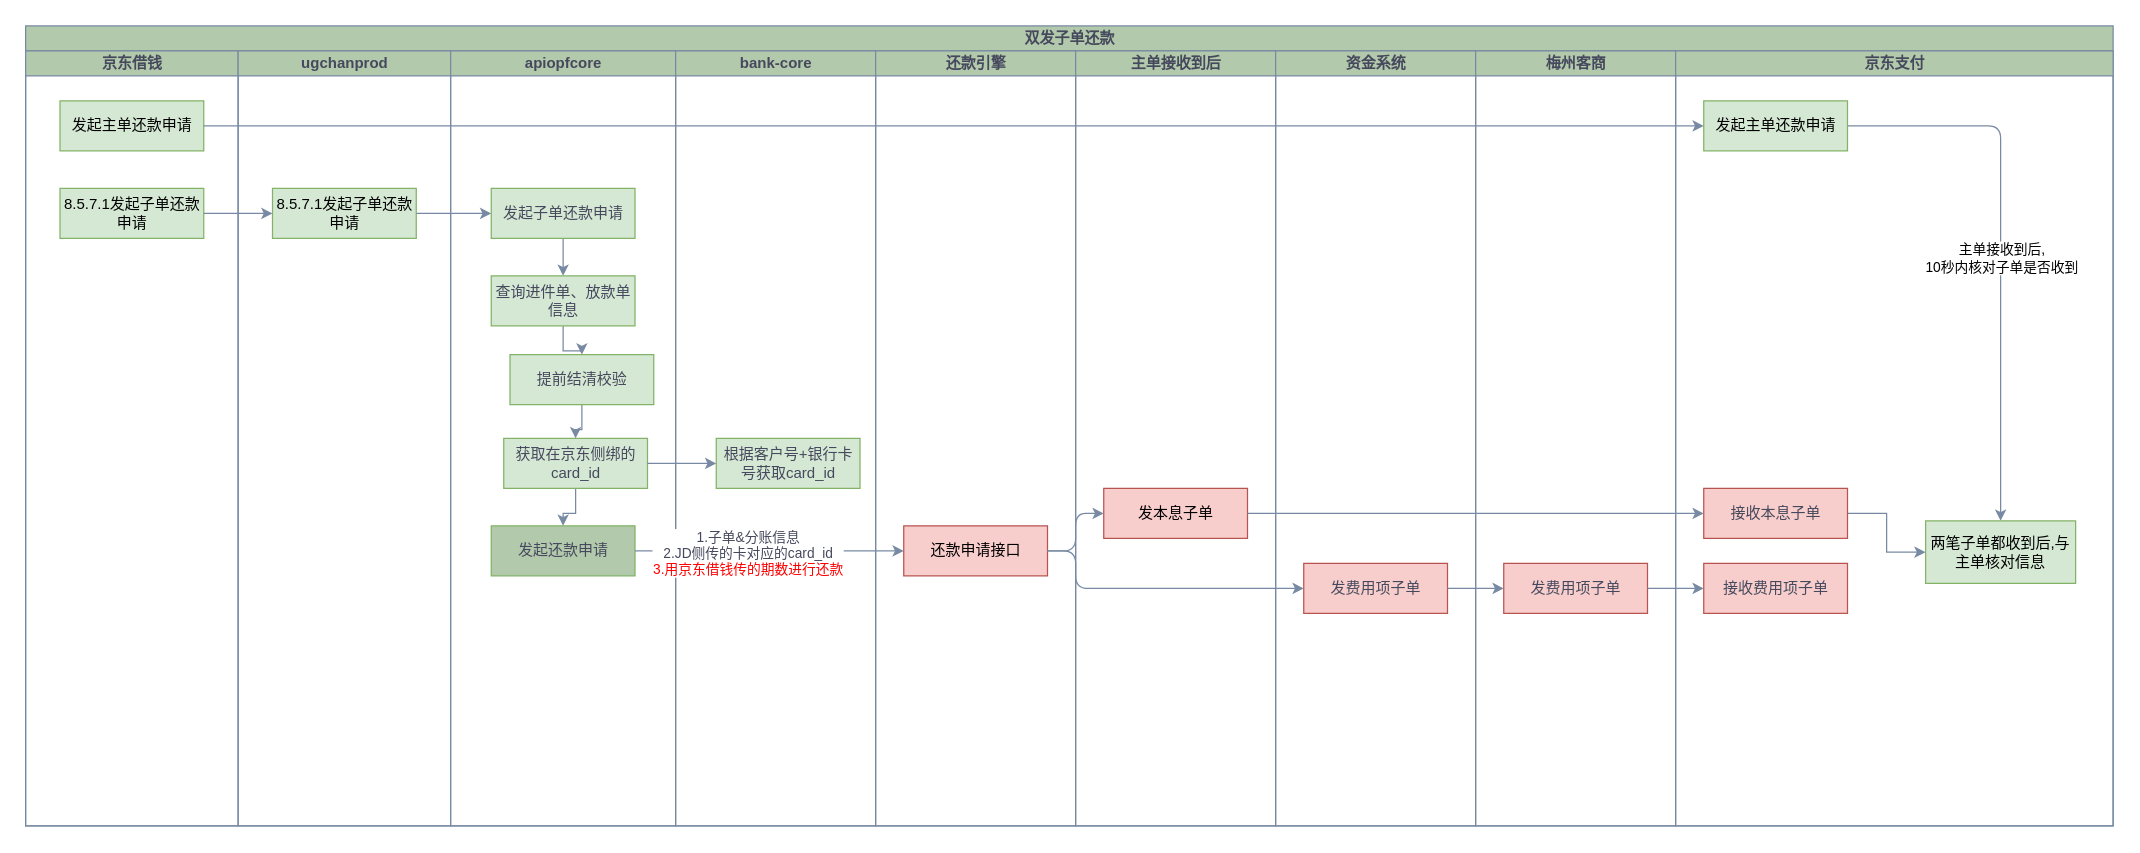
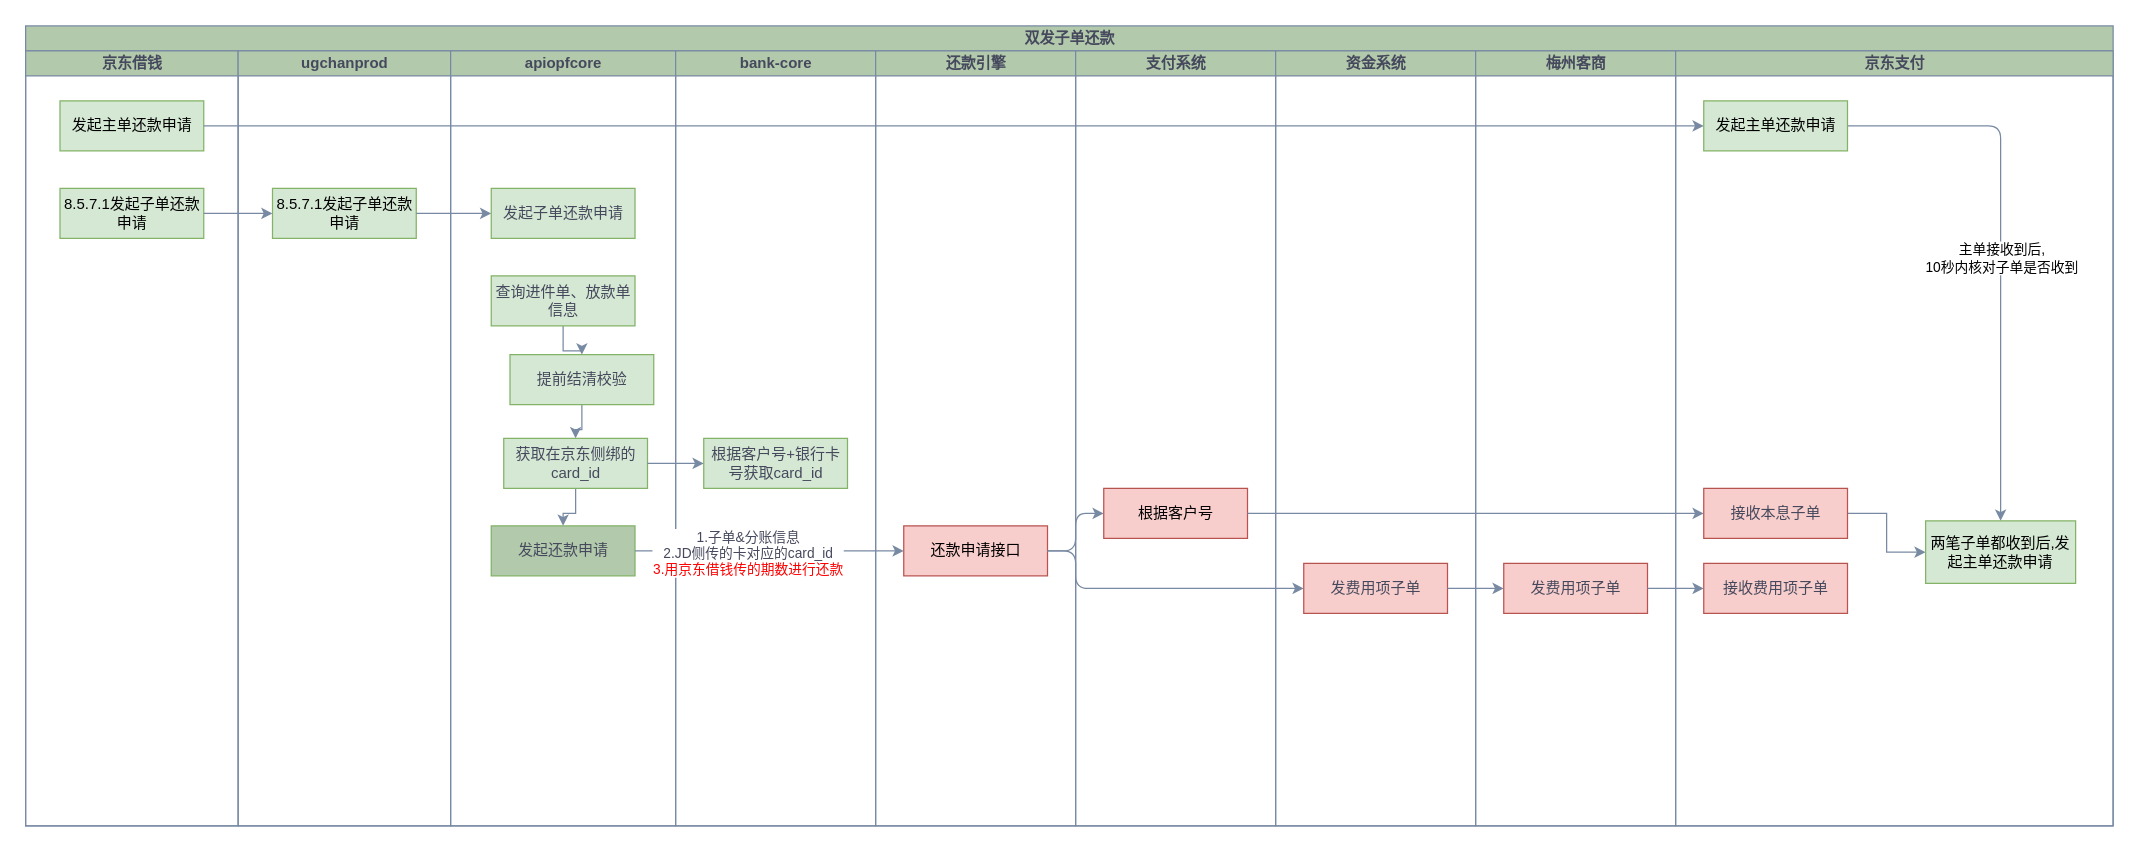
  <mxCell id="0" />
  <mxCell id="1" parent="0" />
  <mxCell id="2" value="双发子单还款" style="swimlane;childLayout=stackLayout;resizeParent=1;resizeParentMax=0;startSize=20;html=1;labelBackgroundColor=none;fillColor=#B2C9AB;strokeColor=#788AA3;fontColor=#46495D;" vertex="1" parent="1"><mxGeometry x="20" y="20" width="1670" height="640" as="geometry" /></mxCell>
  <mxCell id="3" value="京东借钱" style="swimlane;startSize=20;html=1;labelBackgroundColor=none;fillColor=#B2C9AB;strokeColor=#788AA3;fontColor=#46495D;" vertex="1" parent="2"><mxGeometry y="20" width="170" height="620" as="geometry" /></mxCell>
  <mxCell id="4" value="8.5.7.1发起子单还款申请" style="rounded=0;whiteSpace=wrap;html=1;fillColor=#d5e8d4;strokeColor=#82b366;" vertex="1" parent="3"><mxGeometry x="27.5" y="110" width="115" height="40" as="geometry" /></mxCell>
  <mxCell id="5" value="发起主单还款申请" style="rounded=0;whiteSpace=wrap;html=1;fillColor=#d5e8d4;strokeColor=#82b366;" vertex="1" parent="3"><mxGeometry x="27.5" y="40" width="115" height="40" as="geometry" /></mxCell>
  <mxCell id="6" value="ugchanprod" style="swimlane;startSize=20;html=1;labelBackgroundColor=none;fillColor=#B2C9AB;strokeColor=#788AA3;fontColor=#46495D;" vertex="1" parent="2"><mxGeometry x="170" y="20" width="170" height="620" as="geometry" /></mxCell>
  <mxCell id="7" value="8.5.7.1发起子单还款申请" style="rounded=0;whiteSpace=wrap;html=1;fillColor=#d5e8d4;strokeColor=#82b366;" vertex="1" parent="6"><mxGeometry x="27.5" y="110" width="115" height="40" as="geometry" /></mxCell>
  <mxCell id="8" value="apiopfcore" style="swimlane;startSize=20;html=1;labelBackgroundColor=none;fillColor=#B2C9AB;strokeColor=#788AA3;fontColor=#46495D;" vertex="1" parent="2"><mxGeometry x="340" y="20" width="180" height="620" as="geometry" /></mxCell>
- <mxCell id="9" value="" style="edgeStyle=orthogonalEdgeStyle;rounded=0;orthogonalLoop=1;jettySize=auto;html=1;strokeColor=#788AA3;fontColor=#46495D;fillColor=#B2C9AB;" edge="1" parent="8" source="10" target="12"><mxGeometry relative="1" as="geometry" /></mxCell>
  <mxCell id="10" value="发起子单还款申请" style="rounded=0;whiteSpace=wrap;html=1;fillColor=#d5e8d4;strokeColor=#82b366;fontColor=#46495D;" vertex="1" parent="8"><mxGeometry x="32.5" y="110" width="115" height="40" as="geometry" /></mxCell>
  <mxCell id="11" style="edgeStyle=orthogonalEdgeStyle;rounded=0;orthogonalLoop=1;jettySize=auto;html=1;entryX=0.5;entryY=0;entryDx=0;entryDy=0;strokeColor=#788AA3;fontColor=#46495D;fillColor=#B2C9AB;" edge="1" parent="8" source="12" target="16"><mxGeometry relative="1" as="geometry" /></mxCell>
  <mxCell id="12" value="查询进件单、放款单信息" style="rounded=0;whiteSpace=wrap;html=1;fillColor=#d5e8d4;strokeColor=#82b366;fontColor=#46495D;" vertex="1" parent="8"><mxGeometry x="32.5" y="180" width="115" height="40" as="geometry" /></mxCell>
  <mxCell id="13" style="edgeStyle=orthogonalEdgeStyle;rounded=0;orthogonalLoop=1;jettySize=auto;html=1;entryX=0.5;entryY=0;entryDx=0;entryDy=0;strokeColor=#788AA3;fontColor=#46495D;fillColor=#B2C9AB;" edge="1" parent="8" source="14" target="17"><mxGeometry relative="1" as="geometry" /></mxCell>
  <mxCell id="14" value="获取在京东侧绑的card_id" style="rounded=0;whiteSpace=wrap;html=1;fillColor=#d5e8d4;strokeColor=#82b366;fontColor=#46495D;" vertex="1" parent="8"><mxGeometry x="42.5" y="310" width="115" height="40" as="geometry" /></mxCell>
  <mxCell id="15" style="edgeStyle=orthogonalEdgeStyle;rounded=0;orthogonalLoop=1;jettySize=auto;html=1;entryX=0.5;entryY=0;entryDx=0;entryDy=0;strokeColor=#788AA3;fontColor=#46495D;fillColor=#B2C9AB;" edge="1" parent="8" source="16" target="14"><mxGeometry relative="1" as="geometry" /></mxCell>
  <mxCell id="16" value="提前结清校验" style="rounded=0;whiteSpace=wrap;html=1;fillColor=#d5e8d4;strokeColor=#82b366;fontColor=#46495D;" vertex="1" parent="8"><mxGeometry x="47.5" y="243" width="115" height="40" as="geometry" /></mxCell>
  <mxCell id="17" value="发起还款申请" style="rounded=0;whiteSpace=wrap;html=1;fillColor=#b2c9ab;strokeColor=#82b366;fontColor=#46495D;" vertex="1" parent="8"><mxGeometry x="32.5" y="380" width="115" height="40" as="geometry" /></mxCell>
  <mxCell id="18" value="bank-core" style="swimlane;startSize=20;html=1;labelBackgroundColor=none;fillColor=#B2C9AB;strokeColor=#788AA3;fontColor=#46495D;" vertex="1" parent="2"><mxGeometry x="520" y="20" width="160" height="620" as="geometry" /></mxCell>
- <mxCell id="19" value="根据客户号+银行卡号获取card_id" style="rounded=0;whiteSpace=wrap;html=1;fillColor=#d5e8d4;strokeColor=#82b366;fontColor=#46495D;" vertex="1" parent="18"><mxGeometry x="32.5" y="310" width="115" height="40" as="geometry" /></mxCell>
+ <mxCell id="19" value="根据客户号+银行卡号获取card_id" style="rounded=0;whiteSpace=wrap;html=1;fillColor=#d5e8d4;strokeColor=#82b366;fontColor=#46495D;" vertex="1" parent="18"><mxGeometry x="22.5" y="310" width="115" height="40" as="geometry" /></mxCell>
  <mxCell id="20" value="还款引擎" style="swimlane;startSize=20;html=1;labelBackgroundColor=none;fillColor=#B2C9AB;strokeColor=#788AA3;fontColor=#46495D;" vertex="1" parent="2"><mxGeometry x="680" y="20" width="160" height="620" as="geometry" /></mxCell>
  <mxCell id="21" value="还款申请接口" style="rounded=0;whiteSpace=wrap;html=1;fillColor=#f8cecc;strokeColor=#b85450;" vertex="1" parent="20"><mxGeometry x="22.5" y="380" width="115" height="40" as="geometry" /></mxCell>
- <mxCell id="22" value="主单接收到后" style="swimlane;startSize=20;html=1;labelBackgroundColor=none;fillColor=#B2C9AB;strokeColor=#788AA3;fontColor=#46495D;" vertex="1" parent="2"><mxGeometry x="840" y="20" width="160" height="620" as="geometry" /></mxCell>
- <mxCell id="23" value="发本息子单" style="rounded=0;whiteSpace=wrap;html=1;fillColor=#f8cecc;strokeColor=#b85450;" vertex="1" parent="22"><mxGeometry x="22.5" y="350" width="115" height="40" as="geometry" /></mxCell>
+ <mxCell id="22" value="支付系统" style="swimlane;startSize=20;html=1;labelBackgroundColor=none;fillColor=#B2C9AB;strokeColor=#788AA3;fontColor=#46495D;" vertex="1" parent="2"><mxGeometry x="840" y="20" width="160" height="620" as="geometry" /></mxCell>
+ <mxCell id="23" value="根据客户号" style="rounded=0;whiteSpace=wrap;html=1;fillColor=#f8cecc;strokeColor=#b85450;" vertex="1" parent="22"><mxGeometry x="22.5" y="350" width="115" height="40" as="geometry" /></mxCell>
  <mxCell id="24" value="资金系统" style="swimlane;startSize=20;html=1;labelBackgroundColor=none;fillColor=#B2C9AB;strokeColor=#788AA3;fontColor=#46495D;" vertex="1" parent="2"><mxGeometry x="1000" y="20" width="160" height="620" as="geometry" /></mxCell>
  <mxCell id="25" value="发费用项子单" style="rounded=0;whiteSpace=wrap;html=1;fillColor=#f8cecc;strokeColor=#b85450;fontColor=#46495D;" vertex="1" parent="24"><mxGeometry x="22.5" y="410" width="115" height="40" as="geometry" /></mxCell>
  <mxCell id="26" value="梅州客商" style="swimlane;startSize=20;html=1;labelBackgroundColor=none;fillColor=#B2C9AB;strokeColor=#788AA3;fontColor=#46495D;" vertex="1" parent="2"><mxGeometry x="1160" y="20" width="160" height="620" as="geometry" /></mxCell>
  <mxCell id="27" value="发费用项子单" style="rounded=0;whiteSpace=wrap;html=1;fillColor=#f8cecc;strokeColor=#b85450;fontColor=#46495D;" vertex="1" parent="26"><mxGeometry x="22.5" y="410" width="115" height="40" as="geometry" /></mxCell>
  <mxCell id="28" value="京东支付" style="swimlane;startSize=20;html=1;labelBackgroundColor=none;fillColor=#B2C9AB;strokeColor=#788AA3;fontColor=#46495D;" vertex="1" parent="2"><mxGeometry x="1320" y="20" width="350" height="620" as="geometry" /></mxCell>
  <mxCell id="29" style="edgeStyle=orthogonalEdgeStyle;rounded=1;orthogonalLoop=1;jettySize=auto;html=1;entryX=0.5;entryY=0;entryDx=0;entryDy=0;strokeColor=#788AA3;fontColor=#46495D;fillColor=#B2C9AB;curved=0;" edge="1" parent="28" source="31" target="35"><mxGeometry relative="1" as="geometry" /></mxCell>
  <mxCell id="30" value="&lt;span style=&quot;color: rgb(0, 0, 0);&quot;&gt;主单接收到后,&lt;/span&gt;&lt;div style=&quot;color: rgb(0, 0, 0);&quot;&gt;10秒内核对子单是否收到&lt;/div&gt;" style="edgeLabel;html=1;align=center;verticalAlign=middle;resizable=0;points=[];strokeColor=#788AA3;fontColor=#46495D;fillColor=#B2C9AB;" vertex="1" connectable="0" parent="29"><mxGeometry x="0.042" relative="1" as="geometry"><mxPoint as="offset" /></mxGeometry></mxCell>
  <mxCell id="31" value="发起主单还款申请" style="rounded=0;whiteSpace=wrap;html=1;fillColor=#d5e8d4;strokeColor=#82b366;" vertex="1" parent="28"><mxGeometry x="22.5" y="40" width="115" height="40" as="geometry" /></mxCell>
  <mxCell id="32" style="edgeStyle=orthogonalEdgeStyle;rounded=0;orthogonalLoop=1;jettySize=auto;html=1;entryX=0;entryY=0.5;entryDx=0;entryDy=0;strokeColor=#788AA3;fontColor=#46495D;fillColor=#B2C9AB;" edge="1" parent="28" source="33" target="35"><mxGeometry relative="1" as="geometry" /></mxCell>
  <mxCell id="33" value="接收本息子单" style="rounded=0;whiteSpace=wrap;html=1;fillColor=#f8cecc;strokeColor=#b85450;fontColor=#46495D;" vertex="1" parent="28"><mxGeometry x="22.5" y="350" width="115" height="40" as="geometry" /></mxCell>
  <mxCell id="34" value="接收费用项子单" style="rounded=0;whiteSpace=wrap;html=1;fillColor=#f8cecc;strokeColor=#b85450;fontColor=#46495D;" vertex="1" parent="28"><mxGeometry x="22.5" y="410" width="115" height="40" as="geometry" /></mxCell>
- <mxCell id="35" value="两笔子单都收到后,与主单核对信息" style="rounded=0;whiteSpace=wrap;html=1;fillColor=#d5e8d4;strokeColor=#82b366;" vertex="1" parent="28"><mxGeometry x="200" y="376" width="120" height="50" as="geometry" /></mxCell>
+ <mxCell id="35" value="两笔子单都收到后,发起主单还款申请" style="rounded=0;whiteSpace=wrap;html=1;fillColor=#d5e8d4;strokeColor=#82b366;" vertex="1" parent="28"><mxGeometry x="200" y="376" width="120" height="50" as="geometry" /></mxCell>
  <mxCell id="36" style="edgeStyle=orthogonalEdgeStyle;rounded=0;orthogonalLoop=1;jettySize=auto;html=1;strokeColor=#788AA3;fontColor=#46495D;fillColor=#B2C9AB;" edge="1" parent="2" source="7" target="10"><mxGeometry relative="1" as="geometry" /></mxCell>
  <mxCell id="37" style="edgeStyle=orthogonalEdgeStyle;rounded=0;orthogonalLoop=1;jettySize=auto;html=1;strokeColor=#788AA3;fontColor=#46495D;fillColor=#B2C9AB;" edge="1" parent="2" source="4" target="7"><mxGeometry relative="1" as="geometry" /></mxCell>
  <mxCell id="38" style="edgeStyle=orthogonalEdgeStyle;rounded=0;orthogonalLoop=1;jettySize=auto;html=1;strokeColor=#788AA3;fontColor=#46495D;fillColor=#B2C9AB;" edge="1" parent="2" source="5" target="31"><mxGeometry relative="1" as="geometry" /></mxCell>
  <mxCell id="39" style="edgeStyle=orthogonalEdgeStyle;rounded=0;orthogonalLoop=1;jettySize=auto;html=1;strokeColor=#788AA3;fontColor=#46495D;fillColor=#B2C9AB;" edge="1" parent="2" source="14" target="19"><mxGeometry relative="1" as="geometry" /></mxCell>
  <mxCell id="40" style="edgeStyle=orthogonalEdgeStyle;rounded=0;orthogonalLoop=1;jettySize=auto;html=1;strokeColor=#788AA3;fontColor=#46495D;fillColor=#B2C9AB;" edge="1" parent="2" source="17" target="21"><mxGeometry relative="1" as="geometry" /></mxCell>
  <mxCell id="41" value="1.子单&amp;amp;分账信息&lt;div&gt;2.JD侧传的卡对应的card_id&lt;/div&gt;&lt;div&gt;&lt;font color=&quot;#ff0000&quot;&gt;3.用京东借钱传的期数进行还款&lt;/font&gt;&lt;/div&gt;" style="edgeLabel;html=1;align=center;verticalAlign=middle;resizable=0;points=[];strokeColor=#788AA3;fontColor=#46495D;fillColor=#B2C9AB;" vertex="1" connectable="0" parent="40"><mxGeometry x="-0.164" y="-1" relative="1" as="geometry"><mxPoint as="offset" /></mxGeometry></mxCell>
  <mxCell id="42" style="edgeStyle=orthogonalEdgeStyle;rounded=1;orthogonalLoop=1;jettySize=auto;html=1;strokeColor=#788AA3;fontColor=#46495D;fillColor=#B2C9AB;curved=0;" edge="1" parent="2" source="21" target="23"><mxGeometry relative="1" as="geometry" /></mxCell>
  <mxCell id="43" style="edgeStyle=orthogonalEdgeStyle;rounded=1;orthogonalLoop=1;jettySize=auto;html=1;entryX=0;entryY=0.5;entryDx=0;entryDy=0;strokeColor=#788AA3;fontColor=#46495D;fillColor=#B2C9AB;curved=0;" edge="1" parent="2" source="21" target="25"><mxGeometry relative="1" as="geometry"><Array as="points"><mxPoint x="840" y="420" /><mxPoint x="840" y="450" /></Array></mxGeometry></mxCell>
  <mxCell id="44" style="edgeStyle=orthogonalEdgeStyle;rounded=0;orthogonalLoop=1;jettySize=auto;html=1;strokeColor=#788AA3;fontColor=#46495D;fillColor=#B2C9AB;" edge="1" parent="2" source="23" target="33"><mxGeometry relative="1" as="geometry" /></mxCell>
  <mxCell id="45" style="edgeStyle=orthogonalEdgeStyle;rounded=0;orthogonalLoop=1;jettySize=auto;html=1;strokeColor=#788AA3;fontColor=#46495D;fillColor=#B2C9AB;" edge="1" parent="2" source="25" target="27"><mxGeometry relative="1" as="geometry" /></mxCell>
  <mxCell id="46" style="edgeStyle=orthogonalEdgeStyle;rounded=0;orthogonalLoop=1;jettySize=auto;html=1;strokeColor=#788AA3;fontColor=#46495D;fillColor=#B2C9AB;" edge="1" parent="2" source="27" target="34"><mxGeometry relative="1" as="geometry" /></mxCell>
